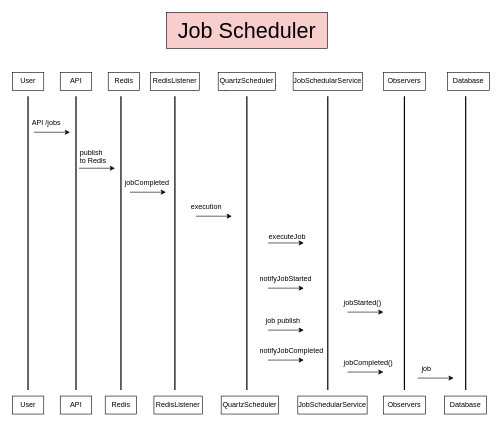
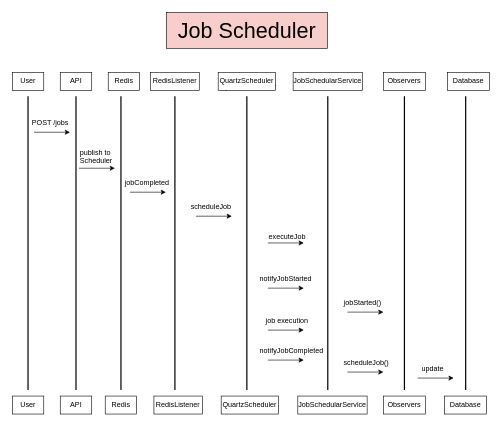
  <mxCell id="0" />
  <mxCell id="1" parent="0" />
  <mxCell id="2" value="Redis" style="text;html=1;align=center;verticalAlign=middle;whiteSpace=wrap;rounded=0;" vertex="1" parent="1"><mxGeometry x="176.25" y="130" width="60" height="30" as="geometry" /></mxCell>
  <mxCell id="3" value="API" style="text;html=1;align=center;verticalAlign=middle;whiteSpace=wrap;rounded=0;" vertex="1" parent="1"><mxGeometry x="96.25" y="130" width="60" height="30" as="geometry" /></mxCell>
  <mxCell id="4" value="QuartzScheduler" style="text;html=1;align=center;verticalAlign=middle;whiteSpace=wrap;rounded=0;" vertex="1" parent="1"><mxGeometry x="386.25" y="130" width="60" height="30" as="geometry" /></mxCell>
  <mxCell id="5" value="JobSchedularService" style="text;html=1;align=center;verticalAlign=middle;whiteSpace=wrap;rounded=0;" vertex="1" parent="1"><mxGeometry x="516.25" y="130" width="60" height="30" as="geometry" /></mxCell>
  <mxCell id="6" value="Database" style="text;html=1;align=center;verticalAlign=middle;whiteSpace=wrap;rounded=0;" vertex="1" parent="1"><mxGeometry x="746.25" y="130" width="60" height="30" as="geometry" /></mxCell>
  <mxCell id="7" value="" style="line;strokeWidth=2;direction=south;html=1;" vertex="1" parent="1"><mxGeometry x="41.25" y="160" width="10" height="490" as="geometry" /></mxCell>
  <mxCell id="8" value="" style="line;strokeWidth=2;direction=south;html=1;" vertex="1" parent="1"><mxGeometry x="196.25" y="160" width="10" height="490" as="geometry" /></mxCell>
  <mxCell id="9" value="" style="line;strokeWidth=2;direction=south;html=1;" vertex="1" parent="1"><mxGeometry x="286.25" y="160" width="10" height="490" as="geometry" /></mxCell>
  <mxCell id="10" value="" style="line;strokeWidth=2;direction=south;html=1;" vertex="1" parent="1"><mxGeometry x="406.25" y="160" width="10" height="490" as="geometry" /></mxCell>
  <mxCell id="11" value="" style="line;strokeWidth=2;direction=south;html=1;" vertex="1" parent="1"><mxGeometry x="541.25" y="160" width="10" height="490" as="geometry" /></mxCell>
  <mxCell id="12" value="" style="line;strokeWidth=2;direction=south;html=1;" vertex="1" parent="1"><mxGeometry x="669.07" y="160" width="10" height="490" as="geometry" /></mxCell>
  <mxCell id="13" value="" style="line;strokeWidth=2;direction=south;html=1;" vertex="1" parent="1"><mxGeometry x="771.25" y="160" width="10" height="490" as="geometry" /></mxCell>
  <mxCell id="14" value="" style="line;strokeWidth=2;direction=south;html=1;" vertex="1" parent="1"><mxGeometry x="121.25" y="160" width="10" height="490" as="geometry" /></mxCell>
  <mxCell id="15" value="" style="endArrow=classic;html=1;rounded=0;" edge="1" parent="1"><mxGeometry width="50" height="50" relative="1" as="geometry"><mxPoint x="56.25" y="220" as="sourcePoint" /><mxPoint x="116.25" y="220" as="targetPoint" /></mxGeometry></mxCell>
  <mxCell id="16" value="User" style="rounded=0;whiteSpace=wrap;html=1;" vertex="1" parent="1"><mxGeometry x="20" y="120" width="52.5" height="30" as="geometry" /></mxCell>
  <mxCell id="17" value="API" style="rounded=0;whiteSpace=wrap;html=1;" vertex="1" parent="1"><mxGeometry x="100" y="120" width="52.5" height="30" as="geometry" /></mxCell>
  <mxCell id="18" value="Redis" style="rounded=0;whiteSpace=wrap;html=1;" vertex="1" parent="1"><mxGeometry x="180" y="120" width="52.5" height="30" as="geometry" /></mxCell>
  <mxCell id="19" value="RedisListener" style="rounded=0;whiteSpace=wrap;html=1;" vertex="1" parent="1"><mxGeometry x="250.63" y="120" width="81.25" height="30" as="geometry" /></mxCell>
  <mxCell id="20" value="QuartzScheduler" style="rounded=0;whiteSpace=wrap;html=1;" vertex="1" parent="1"><mxGeometry x="363.44" y="120" width="95.63" height="30" as="geometry" /></mxCell>
  <mxCell id="21" value="JobSchedularService" style="rounded=0;whiteSpace=wrap;html=1;" vertex="1" parent="1"><mxGeometry x="488.44" y="120" width="115.63" height="30" as="geometry" /></mxCell>
  <mxCell id="22" value="Observers" style="rounded=0;whiteSpace=wrap;html=1;" vertex="1" parent="1"><mxGeometry x="639.07" y="120" width="70" height="30" as="geometry" /></mxCell>
  <mxCell id="23" value="Database" style="rounded=0;whiteSpace=wrap;html=1;" vertex="1" parent="1"><mxGeometry x="746.25" y="120" width="70" height="30" as="geometry" /></mxCell>
  <mxCell id="24" value="" style="endArrow=classic;html=1;rounded=0;" edge="1" parent="1"><mxGeometry width="50" height="50" relative="1" as="geometry"><mxPoint x="131.25" y="280" as="sourcePoint" /><mxPoint x="191.25" y="280" as="targetPoint" /><Array as="points"><mxPoint x="186.25" y="280" /></Array></mxGeometry></mxCell>
  <mxCell id="25" value="" style="endArrow=classic;html=1;rounded=0;" edge="1" parent="1"><mxGeometry width="50" height="50" relative="1" as="geometry"><mxPoint x="216.25" y="320" as="sourcePoint" /><mxPoint x="276.25" y="320" as="targetPoint" /></mxGeometry></mxCell>
  <mxCell id="26" value="" style="endArrow=classic;html=1;rounded=0;" edge="1" parent="1"><mxGeometry width="50" height="50" relative="1" as="geometry"><mxPoint x="326.25" y="360" as="sourcePoint" /><mxPoint x="386.25" y="360" as="targetPoint" /></mxGeometry></mxCell>
  <mxCell id="27" value="" style="endArrow=classic;html=1;rounded=0;" edge="1" parent="1"><mxGeometry width="50" height="50" relative="1" as="geometry"><mxPoint x="446.25" y="404.64" as="sourcePoint" /><mxPoint x="506.25" y="404.64" as="targetPoint" /></mxGeometry></mxCell>
  <mxCell id="28" value="" style="endArrow=classic;html=1;rounded=0;" edge="1" parent="1"><mxGeometry width="50" height="50" relative="1" as="geometry"><mxPoint x="446.25" y="480" as="sourcePoint" /><mxPoint x="506.25" y="480" as="targetPoint" /></mxGeometry></mxCell>
  <mxCell id="29" value="" style="endArrow=classic;html=1;rounded=0;" edge="1" parent="1"><mxGeometry width="50" height="50" relative="1" as="geometry"><mxPoint x="446.25" y="550" as="sourcePoint" /><mxPoint x="506.25" y="550" as="targetPoint" /></mxGeometry></mxCell>
  <mxCell id="30" value="" style="endArrow=classic;html=1;rounded=0;" edge="1" parent="1"><mxGeometry width="50" height="50" relative="1" as="geometry"><mxPoint x="446.25" y="600" as="sourcePoint" /><mxPoint x="506.25" y="600" as="targetPoint" /></mxGeometry></mxCell>
  <mxCell id="31" value="" style="endArrow=classic;html=1;rounded=0;" edge="1" parent="1"><mxGeometry width="50" height="50" relative="1" as="geometry"><mxPoint x="579.07" y="520" as="sourcePoint" /><mxPoint x="639.07" y="520" as="targetPoint" /></mxGeometry></mxCell>
  <mxCell id="32" value="" style="endArrow=classic;html=1;rounded=0;" edge="1" parent="1"><mxGeometry width="50" height="50" relative="1" as="geometry"><mxPoint x="579.07" y="620" as="sourcePoint" /><mxPoint x="639.07" y="620" as="targetPoint" /></mxGeometry></mxCell>
  <mxCell id="33" value="" style="endArrow=classic;html=1;rounded=0;" edge="1" parent="1"><mxGeometry width="50" height="50" relative="1" as="geometry"><mxPoint x="696.25" y="630" as="sourcePoint" /><mxPoint x="756.25" y="630" as="targetPoint" /></mxGeometry></mxCell>
- <mxCell id="34" value="API /jobs" style="text;whiteSpace=wrap;html=1;" vertex="1" parent="1"><mxGeometry x="51.25" y="190" width="90" height="40" as="geometry" /></mxCell>
- <mxCell id="35" value="publish to Redis" style="text;whiteSpace=wrap;html=1;" vertex="1" parent="1"><mxGeometry x="131.25" y="240" width="50" height="40" as="geometry" /></mxCell>
+ <mxCell id="34" value="POST /jobs" style="text;whiteSpace=wrap;html=1;" vertex="1" parent="1"><mxGeometry x="51.25" y="190" width="90" height="40" as="geometry" /></mxCell>
+ <mxCell id="35" value="publish to Scheduler" style="text;whiteSpace=wrap;html=1;" vertex="1" parent="1"><mxGeometry x="131.25" y="240" width="50" height="40" as="geometry" /></mxCell>
  <mxCell id="36" value="jobCompleted" style="text;whiteSpace=wrap;html=1;" vertex="1" parent="1"><mxGeometry x="206.25" y="290" width="100" height="40" as="geometry" /></mxCell>
- <mxCell id="37" value="execution" style="text;whiteSpace=wrap;html=1;" vertex="1" parent="1"><mxGeometry x="316.25" y="330" width="100" height="40" as="geometry" /></mxCell>
+ <mxCell id="37" value="scheduleJob" style="text;whiteSpace=wrap;html=1;" vertex="1" parent="1"><mxGeometry x="316.25" y="330" width="100" height="40" as="geometry" /></mxCell>
  <mxCell id="38" value="executeJob" style="text;whiteSpace=wrap;html=1;" vertex="1" parent="1"><mxGeometry x="446.25" y="380" width="90" height="40" as="geometry" /></mxCell>
  <mxCell id="39" value="notifyJobStarted" style="text;whiteSpace=wrap;html=1;" vertex="1" parent="1"><mxGeometry x="431.25" y="450" width="120" height="40" as="geometry" /></mxCell>
- <mxCell id="40" value="job publish" style="text;whiteSpace=wrap;html=1;" vertex="1" parent="1"><mxGeometry x="441.25" y="520" width="100" height="40" as="geometry" /></mxCell>
+ <mxCell id="40" value="job execution" style="text;whiteSpace=wrap;html=1;" vertex="1" parent="1"><mxGeometry x="441.25" y="520" width="100" height="40" as="geometry" /></mxCell>
  <mxCell id="41" value="notifyJobCompleted" style="text;whiteSpace=wrap;html=1;" vertex="1" parent="1"><mxGeometry x="431.25" y="570" width="140" height="40" as="geometry" /></mxCell>
  <mxCell id="42" value="jobStarted()" style="text;whiteSpace=wrap;html=1;" vertex="1" parent="1"><mxGeometry x="571.25" y="490" width="100" height="40" as="geometry" /></mxCell>
- <mxCell id="43" value="jobCompleted()" style="text;whiteSpace=wrap;html=1;" vertex="1" parent="1"><mxGeometry x="571.25" y="590" width="120" height="40" as="geometry" /></mxCell>
- <mxCell id="44" value="job" style="text;whiteSpace=wrap;html=1;" vertex="1" parent="1"><mxGeometry x="701.25" y="600" width="70" height="40" as="geometry" /></mxCell>
+ <mxCell id="43" value="scheduleJob()" style="text;whiteSpace=wrap;html=1;" vertex="1" parent="1"><mxGeometry x="571.25" y="590" width="120" height="40" as="geometry" /></mxCell>
+ <mxCell id="44" value="update" style="text;whiteSpace=wrap;html=1;" vertex="1" parent="1"><mxGeometry x="701.25" y="600" width="70" height="40" as="geometry" /></mxCell>
  <mxCell id="45" value="User" style="rounded=0;whiteSpace=wrap;html=1;" vertex="1" parent="1"><mxGeometry x="20" y="660" width="52.5" height="30" as="geometry" /></mxCell>
  <mxCell id="46" value="API" style="rounded=0;whiteSpace=wrap;html=1;" vertex="1" parent="1"><mxGeometry x="100" y="660" width="52.5" height="30" as="geometry" /></mxCell>
  <mxCell id="47" value="Redis" style="rounded=0;whiteSpace=wrap;html=1;" vertex="1" parent="1"><mxGeometry x="175" y="660" width="52.5" height="30" as="geometry" /></mxCell>
  <mxCell id="48" value="RedisListener" style="rounded=0;whiteSpace=wrap;html=1;" vertex="1" parent="1"><mxGeometry x="256.25" y="660" width="81.25" height="30" as="geometry" /></mxCell>
  <mxCell id="49" value="QuartzScheduler" style="rounded=0;whiteSpace=wrap;html=1;" vertex="1" parent="1"><mxGeometry x="368.43" y="660" width="95.63" height="30" as="geometry" /></mxCell>
  <mxCell id="50" value="JobSchedularService" style="rounded=0;whiteSpace=wrap;html=1;" vertex="1" parent="1"><mxGeometry x="496.25" y="660" width="115.63" height="30" as="geometry" /></mxCell>
  <mxCell id="51" value="Observers" style="rounded=0;whiteSpace=wrap;html=1;" vertex="1" parent="1"><mxGeometry x="639.07" y="660" width="70" height="30" as="geometry" /></mxCell>
  <mxCell id="52" value="Database" style="rounded=0;whiteSpace=wrap;html=1;" vertex="1" parent="1"><mxGeometry x="741.25" y="660" width="70" height="30" as="geometry" /></mxCell>
  <mxCell id="53" value="&lt;span style=&quot;font-size: 36px;&quot;&gt;Job Scheduler&lt;/span&gt;" style="rounded=0;whiteSpace=wrap;html=1;fillColor=#f8cecc;" vertex="1" parent="1"><mxGeometry x="276.88" y="20" width="268.75" height="60" as="geometry" /></mxCell>
